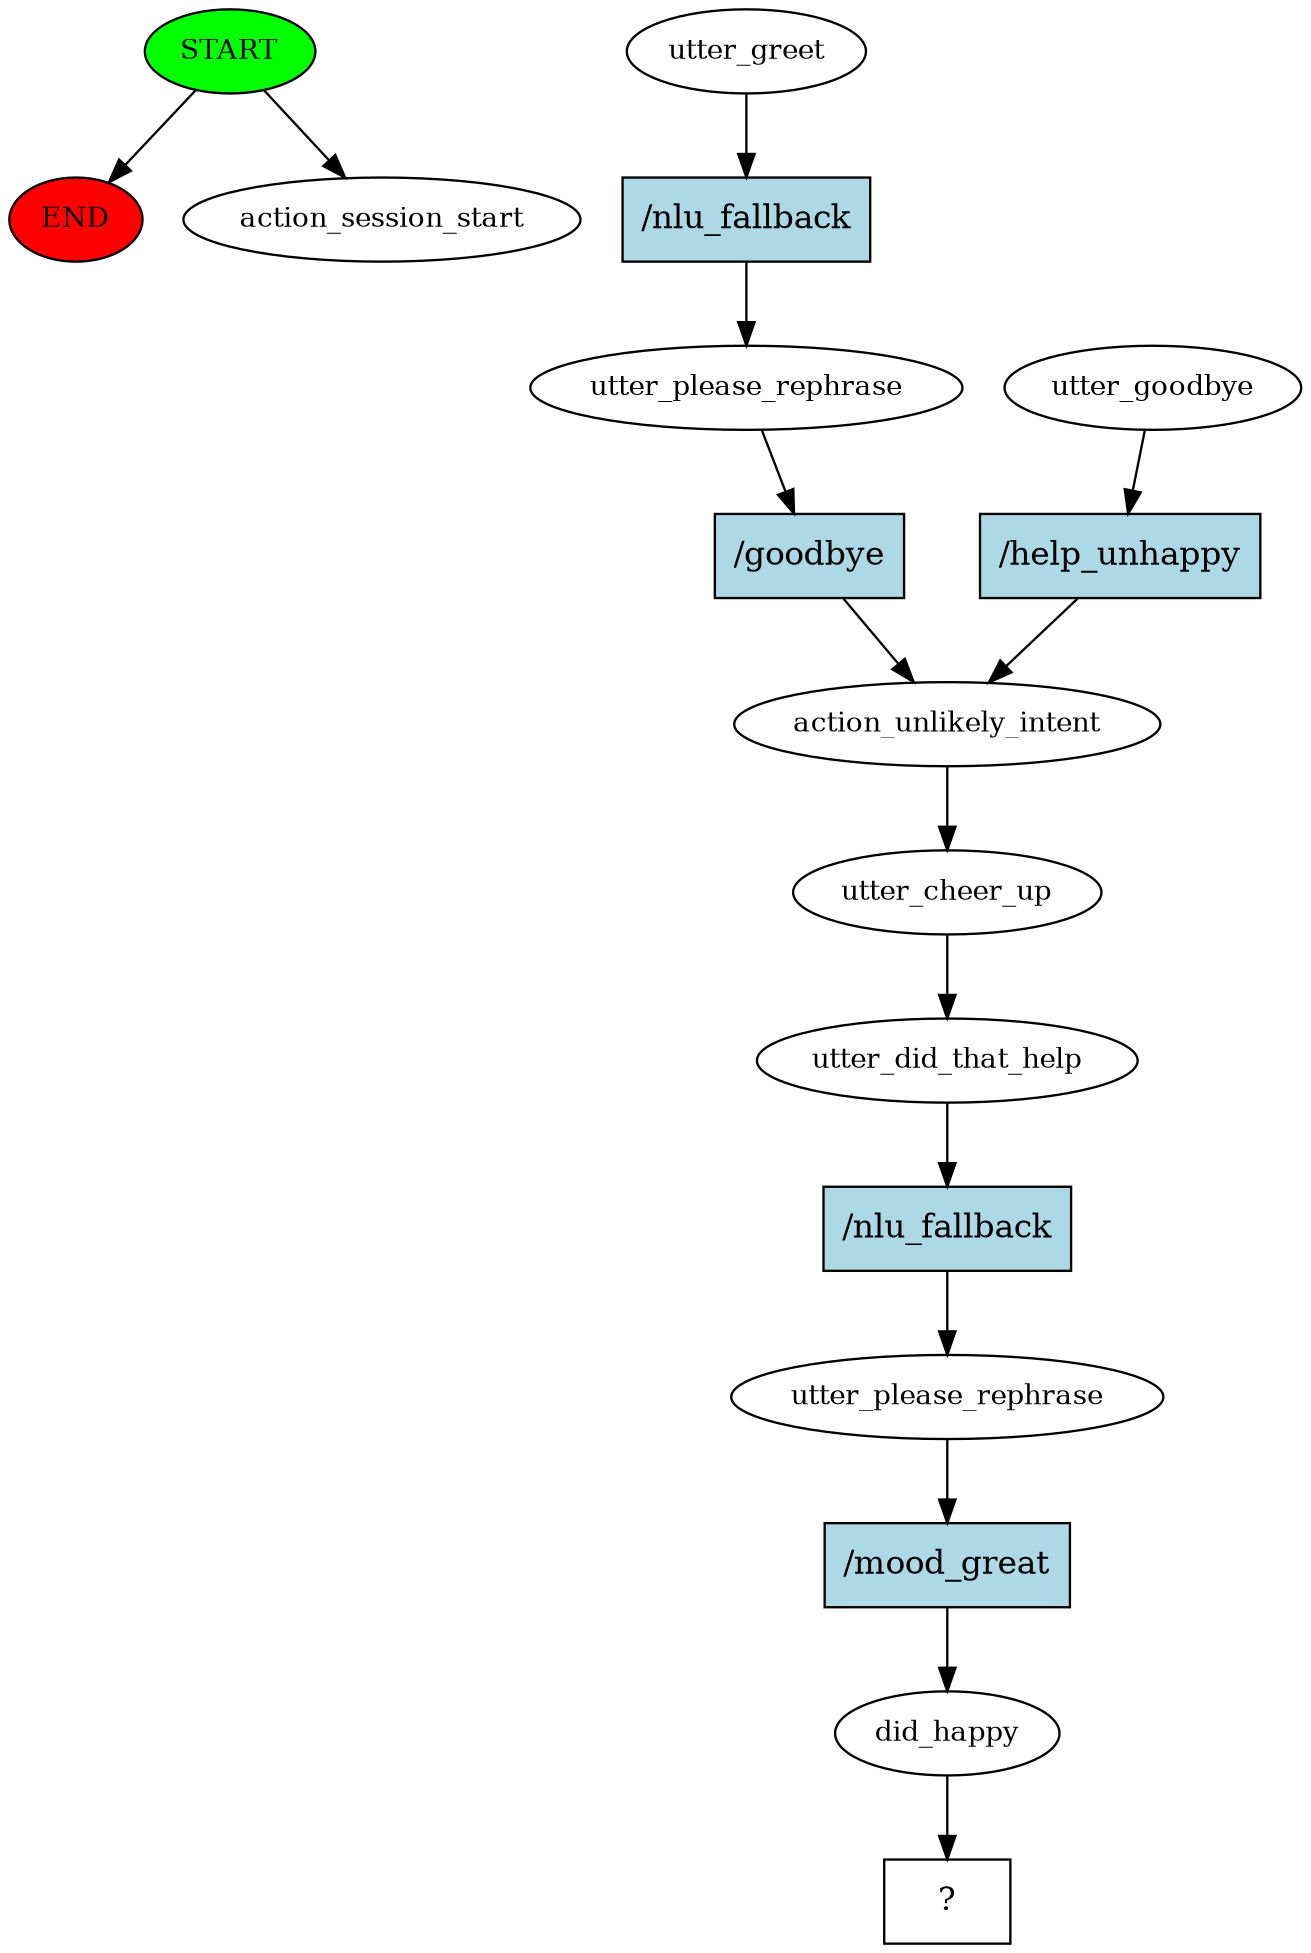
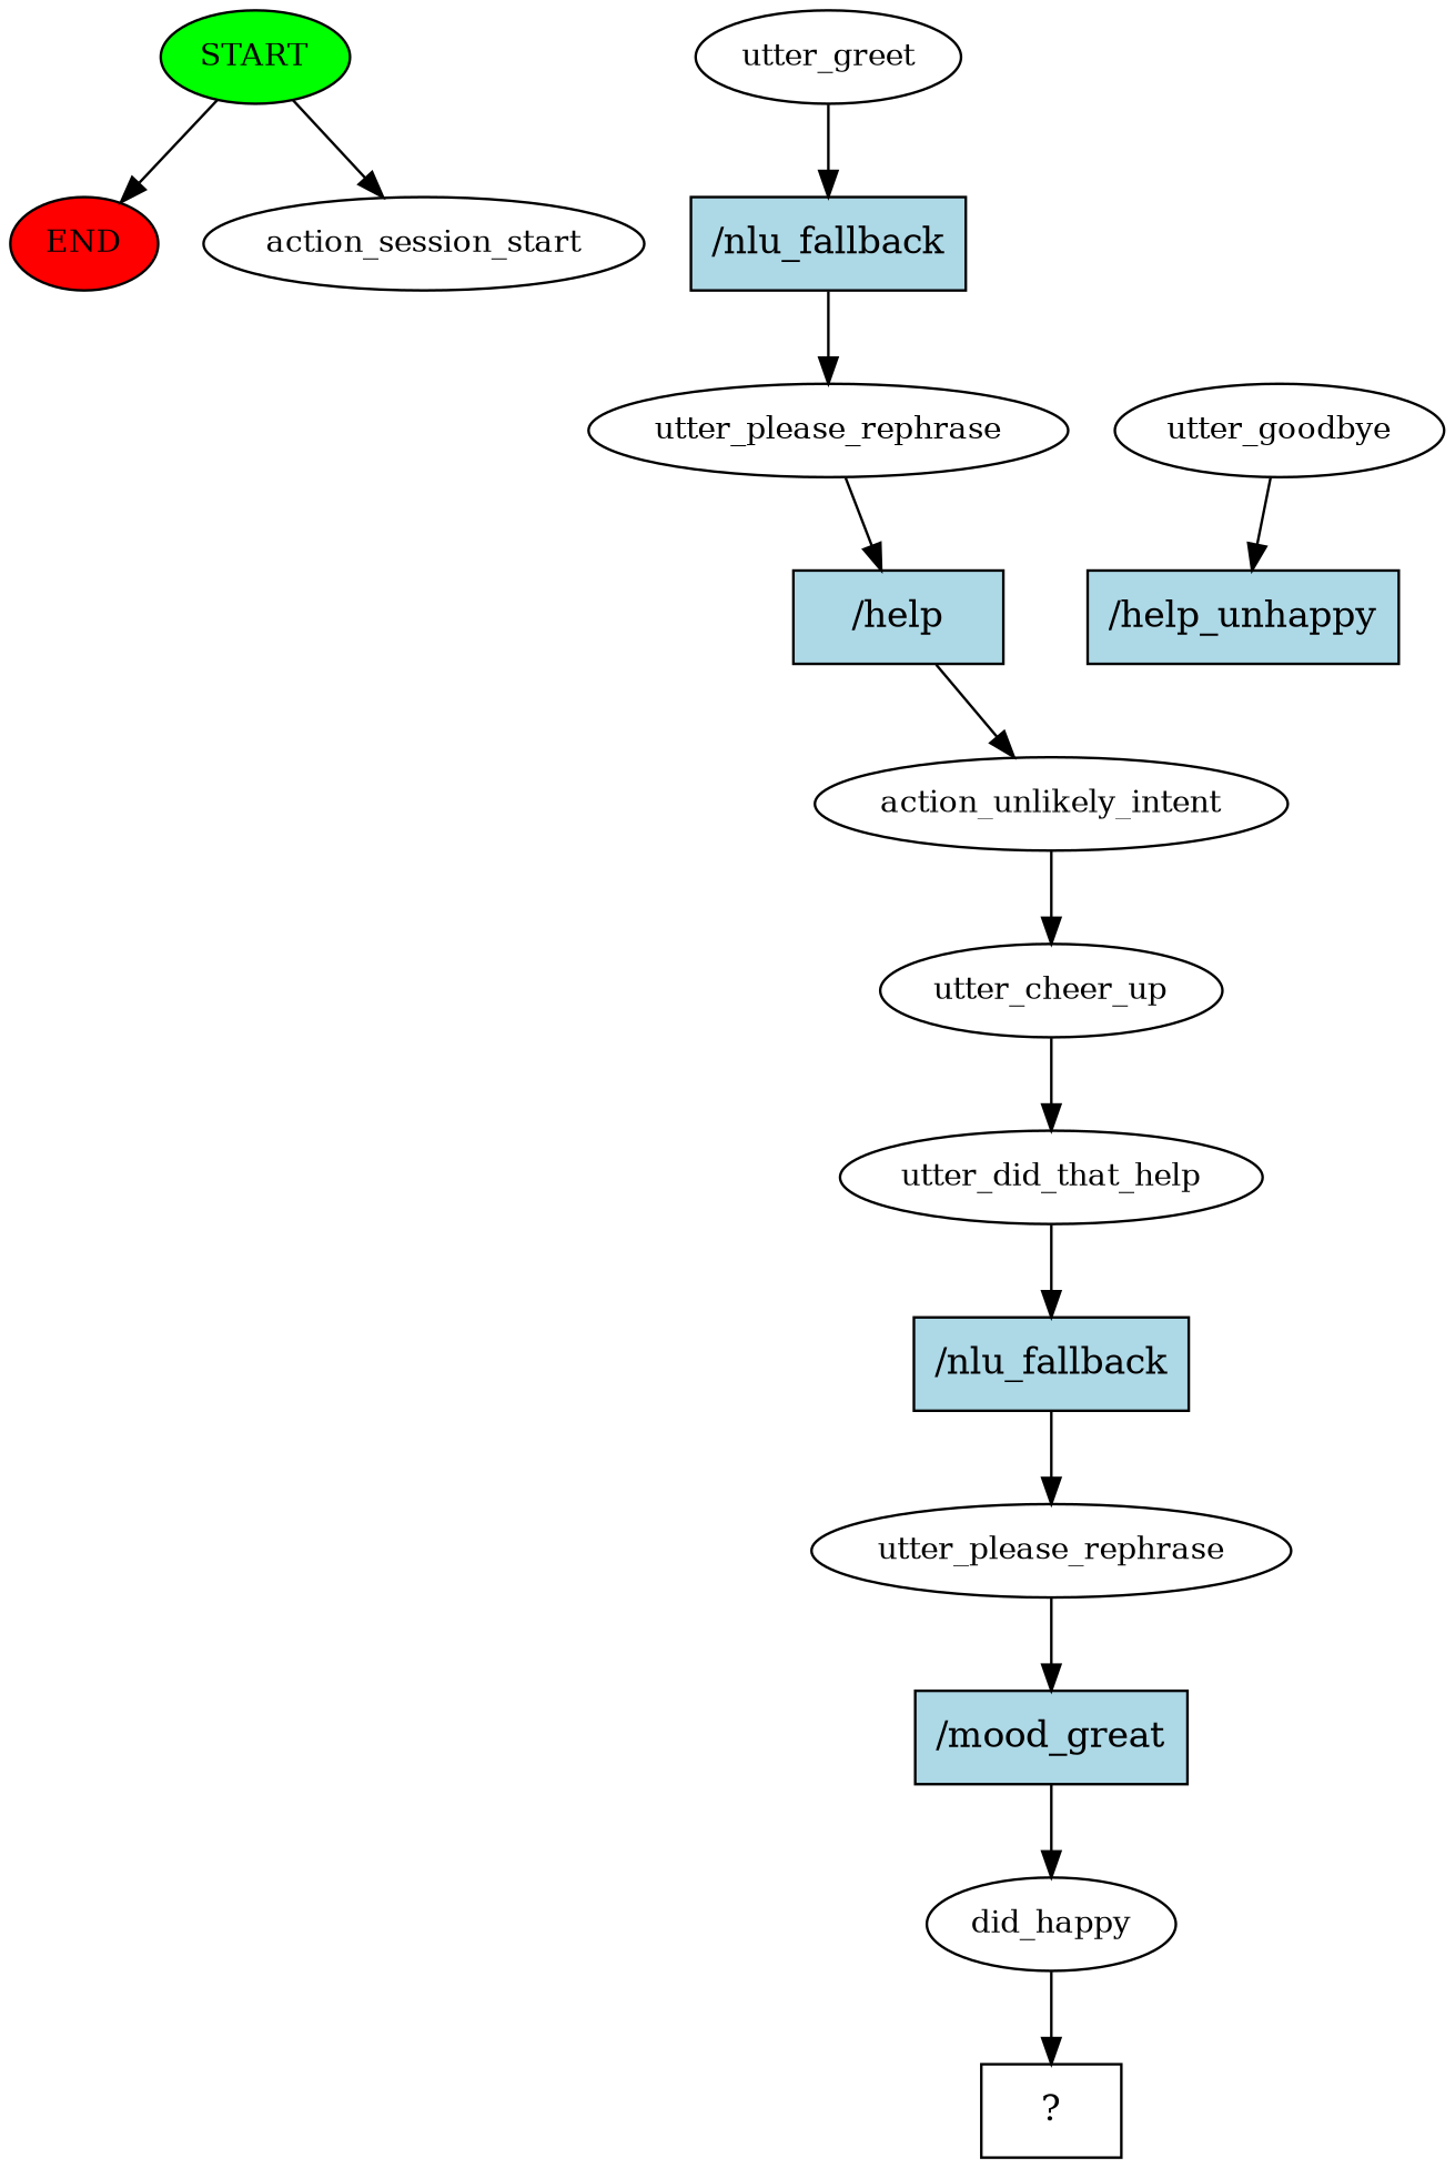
  digraph {
    node [fontsize=12]
    n1 [fillcolor=green label=START style=filled]
    n2 [fillcolor=red label=END style=filled]
    n3 [label=action_session_start]
    n4 [label=utter_greet]
    n5 [fillcolor=lightblue label="/nlu_fallback" shape=rect style=filled fontsize=""]
    n6 [label=utter_please_rephrase]
-   n7 [fillcolor=lightblue label="/goodbye" shape=rect style=filled fontsize=""]
+   n7 [fillcolor=lightblue label="/help" shape=rect style=filled fontsize=""]
    n8 [label=action_unlikely_intent]
    n9 [label=utter_goodbye]
    n10 [fillcolor=lightblue label="/help_unhappy" shape=rect style=filled fontsize=""]
    n11 [label=utter_cheer_up]
    n12 [label=utter_did_that_help]
    n13 [fillcolor=lightblue label="/nlu_fallback" shape=rect style=filled fontsize=""]
    n14 [label=utter_please_rephrase]
    n15 [fillcolor=lightblue label="/mood_great" shape=rect style=filled fontsize=""]
    n16 [label=did_happy]
    n17 [label="  ?  " shape=rect fontsize=""]
    n1 -> n2
    n1 -> n3
    n4 -> n5
    n5 -> n6
    n6 -> n7
    n7 -> n8
    n8 -> n11
    n9 -> n10
-   n10 -> n8
    n11 -> n12
    n12 -> n13
    n13 -> n14
    n14 -> n15
    n15 -> n16
    n16 -> n17
  }
